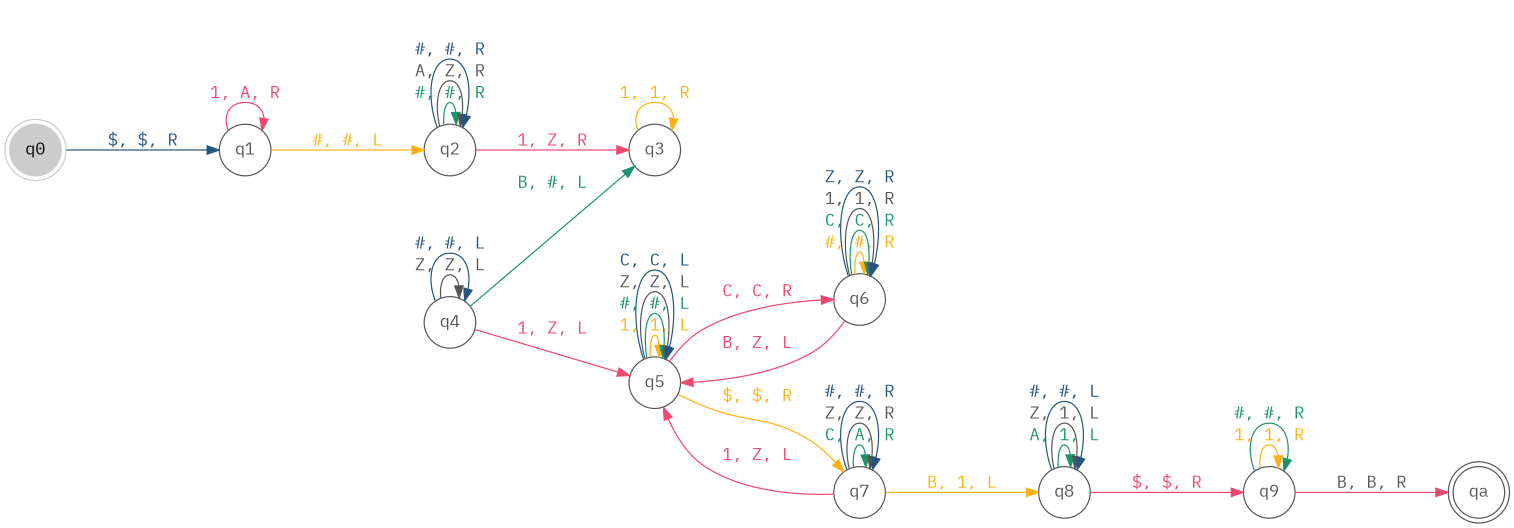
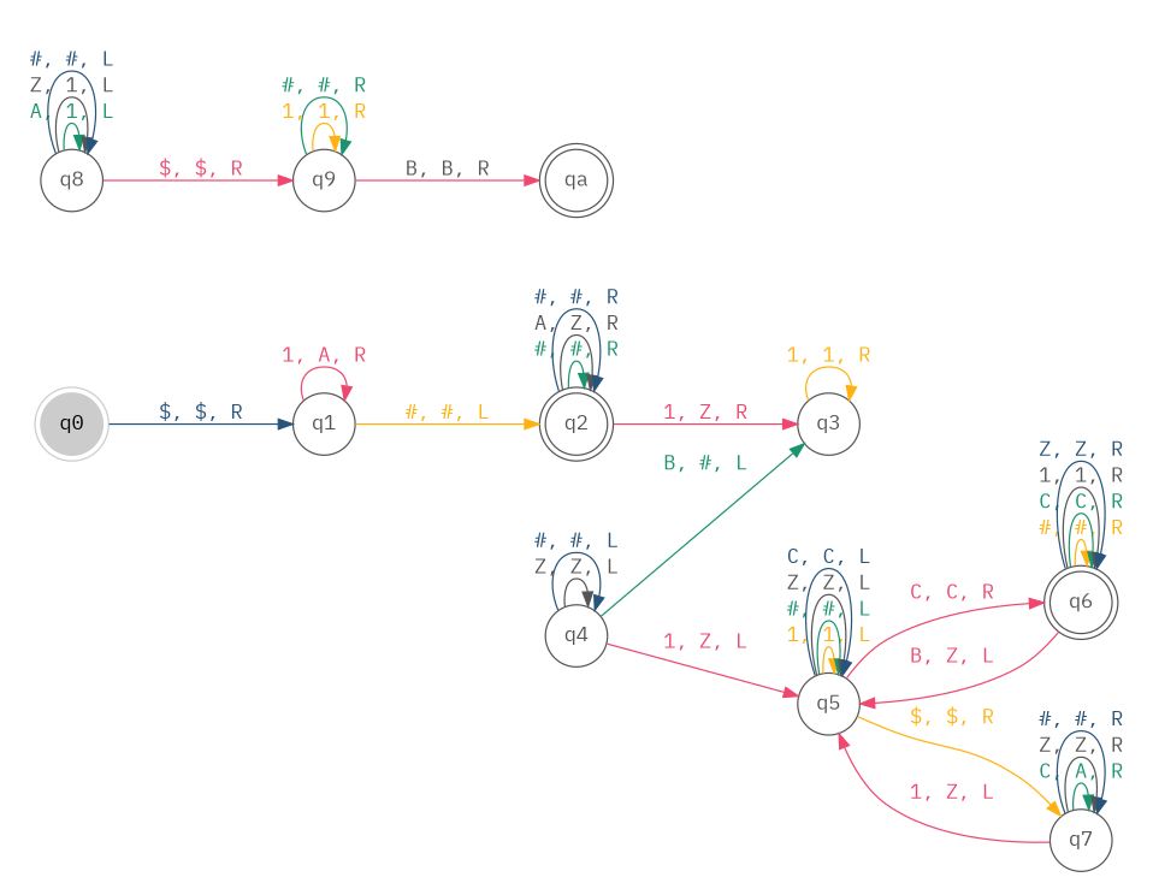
  digraph {
    fontname="IBM Plex Mono"
    rankdir=LR
    node [color="#555555" fontname="IBM Plex Mono" shape=circle fontcolor="#555555"]
    edge [color="#EF476F" fontcolor="#26547C" fontname="IBM Plex Mono"]
    q0 [color="#cccccc" shape=doublecircle style=filled fontcolor=""]
    q1
-   q2
+   q2 [shape=doublecircle]
    qa [shape=doublecircle]
    q3
    q4
    q5
-   q6
+   q6 [shape=doublecircle]
    q7
    q8
    q9
    q0 -> q1 [color="#26547C" label="  $, $, R  "]
    q1 -> q1 [fontcolor="#EF476F" label="  1, A, R  "]
    q1 -> q2 [color="#FFB20F" fontcolor="#FFB20F" label="  #, #, L  "]
    q2 -> q2 [color="#1A936F" fontcolor="#1A936F" label="  #, #, R  "]
    q2 -> q2 [color="#555555" fontcolor="#555555" label="  A, Z, R  "]
    q2 -> q2 [color="#26547C" label="  #, #, R  "]
    q2 -> q3 [fontcolor="#EF476F" label="  1, Z, R  "]
    q3 -> q3 [color="#FFB20F" fontcolor="#FFB20F" label="  1, 1, R  "]
    q4 -> q3 [color="#1A936F" fontcolor="#1A936F" label="  B, #, L  "]
    q4 -> q4 [color="#555555" fontcolor="#555555" label="  Z, Z, L  "]
    q4 -> q4 [color="#26547C" label="  #, #, L  "]
    q4 -> q5 [fontcolor="#EF476F" label="  1, Z, L  "]
    q5 -> q5 [color="#FFB20F" fontcolor="#FFB20F" label="  1, 1, L  "]
    q5 -> q5 [color="#1A936F" fontcolor="#1A936F" label="  #, #, L  "]
    q5 -> q5 [color="#555555" fontcolor="#555555" label="  Z, Z, L  "]
    q5 -> q5 [color="#26547C" label="  C, C, L  "]
    q5 -> q6 [fontcolor="#EF476F" label="  C, C, R  "]
    q5 -> q7 [color="#FFB20F" fontcolor="#FFB20F" label="  $, $, R  "]
    q6 -> q5 [fontcolor="#EF476F" label="  B, Z, L  "]
    q6 -> q6 [color="#FFB20F" fontcolor="#FFB20F" label="  #, #, R  "]
    q6 -> q6 [color="#1A936F" fontcolor="#1A936F" label="  C, C, R  "]
    q6 -> q6 [color="#555555" fontcolor="#555555" label="  1, 1, R  "]
    q6 -> q6 [color="#26547C" label="  Z, Z, R  "]
    q7 -> q5 [fontcolor="#EF476F" label="  1, Z, L  "]
    q7 -> q7 [color="#1A936F" fontcolor="#1A936F" label="  C, A, R  "]
    q7 -> q7 [color="#555555" fontcolor="#555555" label="  Z, Z, R  "]
    q7 -> q7 [color="#26547C" label="  #, #, R  "]
-   q7 -> q8 [color="#FFB20F" fontcolor="#FFB20F" label="  B, 1, L  "]
    q8 -> q8 [color="#1A936F" fontcolor="#1A936F" label="  A, 1, L  "]
    q8 -> q8 [color="#555555" fontcolor="#555555" label="  Z, 1, L  "]
    q8 -> q8 [color="#26547C" label="  #, #, L  "]
    q8 -> q9 [fontcolor="#EF476F" label="  $, $, R  "]
    q9 -> qa [fontcolor="#555555" label="  B, B, R  "]
    q9 -> q9 [color="#FFB20F" fontcolor="#FFB20F" label="  1, 1, R  "]
    q9 -> q9 [color="#1A936F" fontcolor="#1A936F" label="  #, #, R  "]
  }
